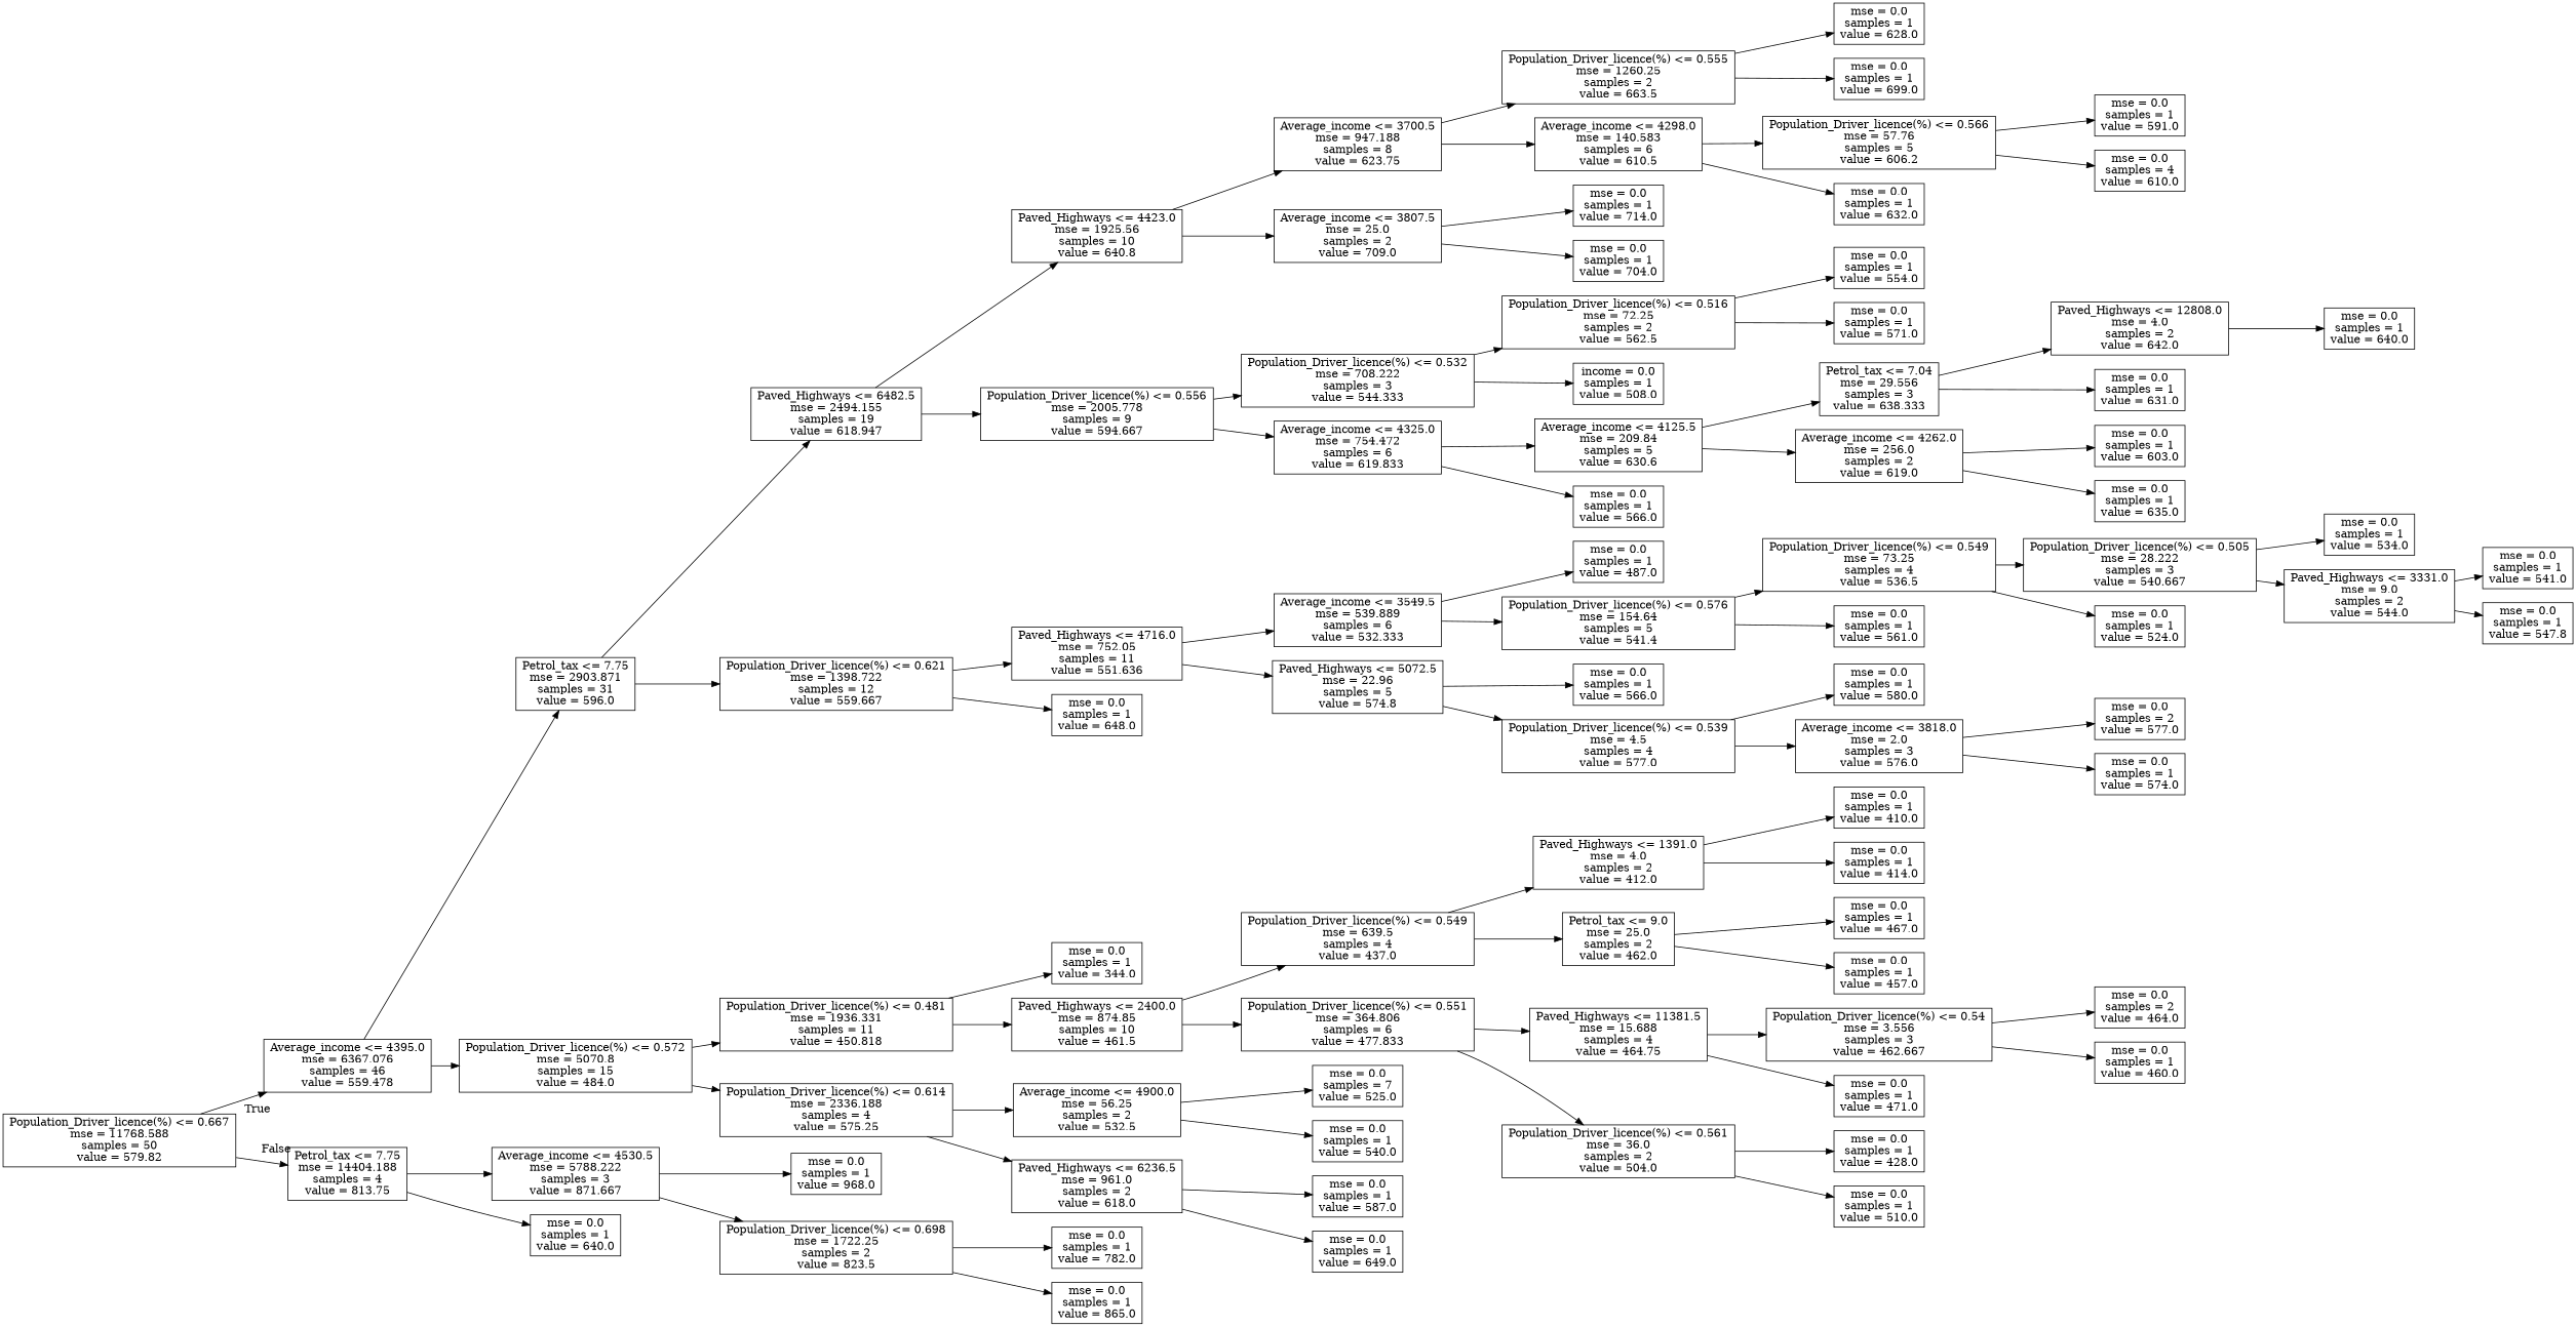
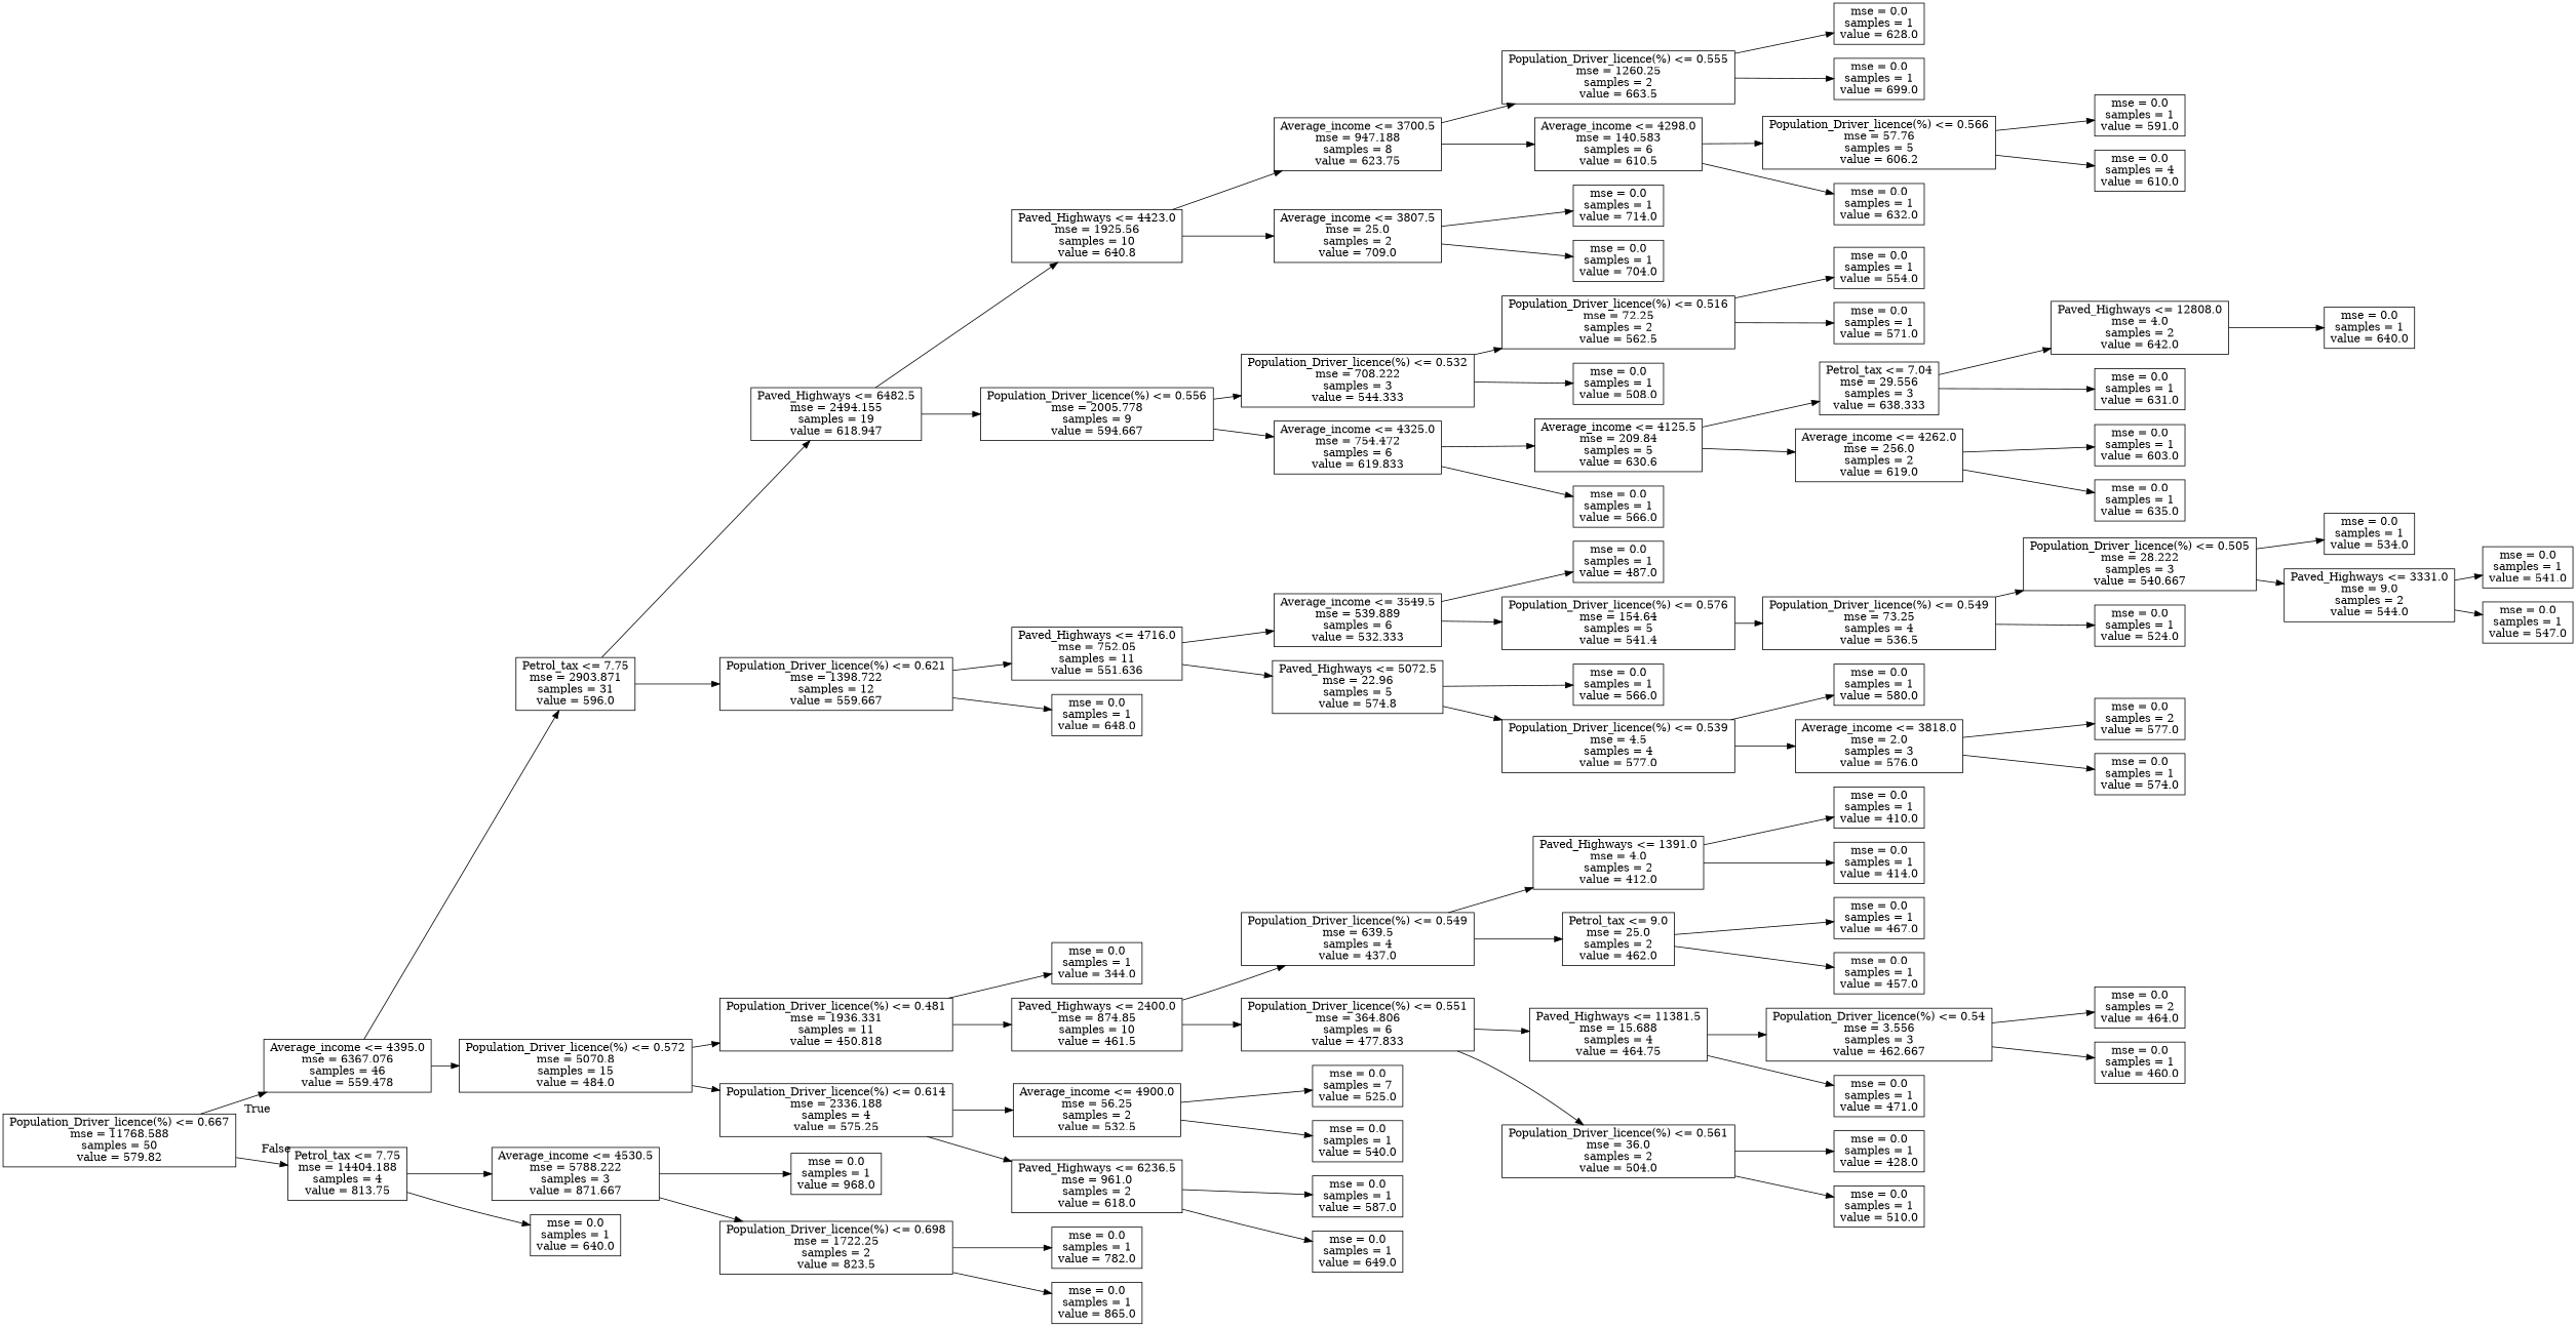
  digraph {
    rankdir=LR
    node [shape=box]
    n1 [label="Population_Driver_licence(%) <= 0.667\nmse = 11768.588\nsamples = 50\nvalue = 579.82"]
    n2 [label="Average_income <= 4395.0\nmse = 6367.076\nsamples = 46\nvalue = 559.478"]
    n3 [label="Petrol_tax <= 7.75\nmse = 14404.188\nsamples = 4\nvalue = 813.75"]
    n4 [label="Petrol_tax <= 7.75\nmse = 2903.871\nsamples = 31\nvalue = 596.0"]
    n5 [label="Population_Driver_licence(%) <= 0.572\nmse = 5070.8\nsamples = 15\nvalue = 484.0"]
    n6 [label="Average_income <= 4530.5\nmse = 5788.222\nsamples = 3\nvalue = 871.667"]
    n7 [label="mse = 0.0\nsamples = 1\nvalue = 640.0"]
    n8 [label="Paved_Highways <= 6482.5\nmse = 2494.155\nsamples = 19\nvalue = 618.947"]
    n9 [label="Population_Driver_licence(%) <= 0.621\nmse = 1398.722\nsamples = 12\nvalue = 559.667"]
    n10 [label="Population_Driver_licence(%) <= 0.481\nmse = 1936.331\nsamples = 11\nvalue = 450.818"]
    n11 [label="Population_Driver_licence(%) <= 0.614\nmse = 2336.188\nsamples = 4\nvalue = 575.25"]
    n12 [label="Paved_Highways <= 4423.0\nmse = 1925.56\nsamples = 10\nvalue = 640.8"]
    n13 [label="Population_Driver_licence(%) <= 0.556\nmse = 2005.778\nsamples = 9\nvalue = 594.667"]
    n14 [label="Paved_Highways <= 4716.0\nmse = 752.05\nsamples = 11\nvalue = 551.636"]
    n15 [label="mse = 0.0\nsamples = 1\nvalue = 648.0"]
    n16 [label="Average_income <= 3700.5\nmse = 947.188\nsamples = 8\nvalue = 623.75"]
    n17 [label="Average_income <= 3807.5\nmse = 25.0\nsamples = 2\nvalue = 709.0"]
    n18 [label="Population_Driver_licence(%) <= 0.532\nmse = 708.222\nsamples = 3\nvalue = 544.333"]
    n19 [label="Average_income <= 4325.0\nmse = 754.472\nsamples = 6\nvalue = 619.833"]
    n20 [label="Population_Driver_licence(%) <= 0.555\nmse = 1260.25\nsamples = 2\nvalue = 663.5"]
    n21 [label="Average_income <= 4298.0\nmse = 140.583\nsamples = 6\nvalue = 610.5"]
    n22 [label="mse = 0.0\nsamples = 1\nvalue = 714.0"]
    n23 [label="mse = 0.0\nsamples = 1\nvalue = 704.0"]
    n24 [label="mse = 0.0\nsamples = 1\nvalue = 628.0"]
    n25 [label="mse = 0.0\nsamples = 1\nvalue = 699.0"]
    n26 [label="Population_Driver_licence(%) <= 0.566\nmse = 57.76\nsamples = 5\nvalue = 606.2"]
    n27 [label="mse = 0.0\nsamples = 1\nvalue = 632.0"]
    n28 [label="mse = 0.0\nsamples = 1\nvalue = 591.0"]
    n29 [label="mse = 0.0\nsamples = 4\nvalue = 610.0"]
    n30 [label="Population_Driver_licence(%) <= 0.516\nmse = 72.25\nsamples = 2\nvalue = 562.5"]
-   n31 [label="income = 0.0\nsamples = 1\nvalue = 508.0"]
+   n31 [label="mse = 0.0\nsamples = 1\nvalue = 508.0"]
    n32 [label="Average_income <= 4125.5\nmse = 209.84\nsamples = 5\nvalue = 630.6"]
    n33 [label="mse = 0.0\nsamples = 1\nvalue = 566.0"]
    n34 [label="mse = 0.0\nsamples = 1\nvalue = 554.0"]
    n35 [label="mse = 0.0\nsamples = 1\nvalue = 571.0"]
    n36 [label="Petrol_tax <= 7.04\nmse = 29.556\nsamples = 3\nvalue = 638.333"]
    n37 [label="Average_income <= 4262.0\nmse = 256.0\nsamples = 2\nvalue = 619.0"]
    n38 [label="Paved_Highways <= 12808.0\nmse = 4.0\nsamples = 2\nvalue = 642.0"]
    n39 [label="mse = 0.0\nsamples = 1\nvalue = 631.0"]
    n40 [label="mse = 0.0\nsamples = 1\nvalue = 603.0"]
    n41 [label="mse = 0.0\nsamples = 1\nvalue = 635.0"]
    n42 [label="mse = 0.0\nsamples = 1\nvalue = 640.0"]
    n43 [label="Average_income <= 3549.5\nmse = 539.889\nsamples = 6\nvalue = 532.333"]
    n44 [label="Paved_Highways <= 5072.5\nmse = 22.96\nsamples = 5\nvalue = 574.8"]
    n45 [label="mse = 0.0\nsamples = 1\nvalue = 487.0"]
    n46 [label="Population_Driver_licence(%) <= 0.576\nmse = 154.64\nsamples = 5\nvalue = 541.4"]
    n47 [label="mse = 0.0\nsamples = 1\nvalue = 566.0"]
    n48 [label="Population_Driver_licence(%) <= 0.539\nmse = 4.5\nsamples = 4\nvalue = 577.0"]
    n49 [label="Population_Driver_licence(%) <= 0.549\nmse = 73.25\nsamples = 4\nvalue = 536.5"]
-   n50 [label="mse = 0.0\nsamples = 1\nvalue = 561.0"]
    n51 [label="Population_Driver_licence(%) <= 0.505\nmse = 28.222\nsamples = 3\nvalue = 540.667"]
    n52 [label="mse = 0.0\nsamples = 1\nvalue = 524.0"]
    n53 [label="mse = 0.0\nsamples = 1\nvalue = 534.0"]
    n54 [label="Paved_Highways <= 3331.0\nmse = 9.0\nsamples = 2\nvalue = 544.0"]
    n55 [label="mse = 0.0\nsamples = 1\nvalue = 541.0"]
-   n56 [label="mse = 0.0\nsamples = 1\nvalue = 547.8"]
+   n56 [label="mse = 0.0\nsamples = 1\nvalue = 547.0"]
    n57 [label="mse = 0.0\nsamples = 1\nvalue = 580.0"]
    n58 [label="Average_income <= 3818.0\nmse = 2.0\nsamples = 3\nvalue = 576.0"]
    n59 [label="mse = 0.0\nsamples = 2\nvalue = 577.0"]
    n60 [label="mse = 0.0\nsamples = 1\nvalue = 574.0"]
    n61 [label="mse = 0.0\nsamples = 1\nvalue = 344.0"]
    n62 [label="Paved_Highways <= 2400.0\nmse = 874.85\nsamples = 10\nvalue = 461.5"]
    n63 [label="Average_income <= 4900.0\nmse = 56.25\nsamples = 2\nvalue = 532.5"]
    n64 [label="Paved_Highways <= 6236.5\nmse = 961.0\nsamples = 2\nvalue = 618.0"]
    n65 [label="Population_Driver_licence(%) <= 0.549\nmse = 639.5\nsamples = 4\nvalue = 437.0"]
    n66 [label="Population_Driver_licence(%) <= 0.551\nmse = 364.806\nsamples = 6\nvalue = 477.833"]
    n67 [label="Paved_Highways <= 1391.0\nmse = 4.0\nsamples = 2\nvalue = 412.0"]
    n68 [label="Petrol_tax <= 9.0\nmse = 25.0\nsamples = 2\nvalue = 462.0"]
    n69 [label="Paved_Highways <= 11381.5\nmse = 15.688\nsamples = 4\nvalue = 464.75"]
    n70 [label="Population_Driver_licence(%) <= 0.561\nmse = 36.0\nsamples = 2\nvalue = 504.0"]
    n71 [label="mse = 0.0\nsamples = 1\nvalue = 410.0"]
    n72 [label="mse = 0.0\nsamples = 1\nvalue = 414.0"]
    n73 [label="mse = 0.0\nsamples = 1\nvalue = 467.0"]
    n74 [label="mse = 0.0\nsamples = 1\nvalue = 457.0"]
    n75 [label="Population_Driver_licence(%) <= 0.54\nmse = 3.556\nsamples = 3\nvalue = 462.667"]
    n76 [label="mse = 0.0\nsamples = 1\nvalue = 471.0"]
    n77 [label="mse = 0.0\nsamples = 1\nvalue = 428.0"]
    n78 [label="mse = 0.0\nsamples = 1\nvalue = 510.0"]
    n79 [label="mse = 0.0\nsamples = 2\nvalue = 464.0"]
    n80 [label="mse = 0.0\nsamples = 1\nvalue = 460.0"]
    n81 [label="mse = 0.0\nsamples = 7\nvalue = 525.0"]
    n82 [label="mse = 0.0\nsamples = 1\nvalue = 540.0"]
    n83 [label="mse = 0.0\nsamples = 1\nvalue = 587.0"]
    n84 [label="mse = 0.0\nsamples = 1\nvalue = 649.0"]
    n85 [label="mse = 0.0\nsamples = 1\nvalue = 968.0"]
    n86 [label="Population_Driver_licence(%) <= 0.698\nmse = 1722.25\nsamples = 2\nvalue = 823.5"]
    n87 [label="mse = 0.0\nsamples = 1\nvalue = 782.0"]
    n88 [label="mse = 0.0\nsamples = 1\nvalue = 865.0"]
    n1 -> n2 [headlabel=True labelangle=45 labeldistance=2.5]
    n1 -> n3 [headlabel=False labelangle=-45 labeldistance=2.5]
    n2 -> n4
    n2 -> n5
    n3 -> n6
    n3 -> n7
    n4 -> n8
    n4 -> n9
    n5 -> n10
    n5 -> n11
    n6 -> n85
    n6 -> n86
    n8 -> n12
    n8 -> n13
    n9 -> n14
    n9 -> n15
    n10 -> n61
    n10 -> n62
    n11 -> n63
    n11 -> n64
    n12 -> n16
    n12 -> n17
    n13 -> n18
    n13 -> n19
    n14 -> n43
    n14 -> n44
    n16 -> n20
    n16 -> n21
    n17 -> n22
    n17 -> n23
    n18 -> n30
    n18 -> n31
    n19 -> n32
    n19 -> n33
    n20 -> n24
    n20 -> n25
    n21 -> n26
    n21 -> n27
    n26 -> n28
    n26 -> n29
    n30 -> n34
    n30 -> n35
    n32 -> n36
    n32 -> n37
    n36 -> n38
    n36 -> n39
    n37 -> n40
    n37 -> n41
    n38 -> n42
    n43 -> n45
    n43 -> n46
    n44 -> n47
    n44 -> n48
    n46 -> n49
-   n46 -> n50
    n48 -> n57
    n48 -> n58
    n49 -> n51
    n49 -> n52
    n51 -> n53
    n51 -> n54
    n54 -> n55
    n54 -> n56
    n58 -> n59
    n58 -> n60
    n62 -> n65
    n62 -> n66
    n63 -> n81
    n63 -> n82
    n64 -> n83
    n64 -> n84
    n65 -> n67
    n65 -> n68
    n66 -> n69
    n66 -> n70
    n67 -> n71
    n67 -> n72
    n68 -> n73
    n68 -> n74
    n69 -> n75
    n69 -> n76
    n70 -> n77
    n70 -> n78
    n75 -> n79
    n75 -> n80
    n86 -> n87
    n86 -> n88
  }
